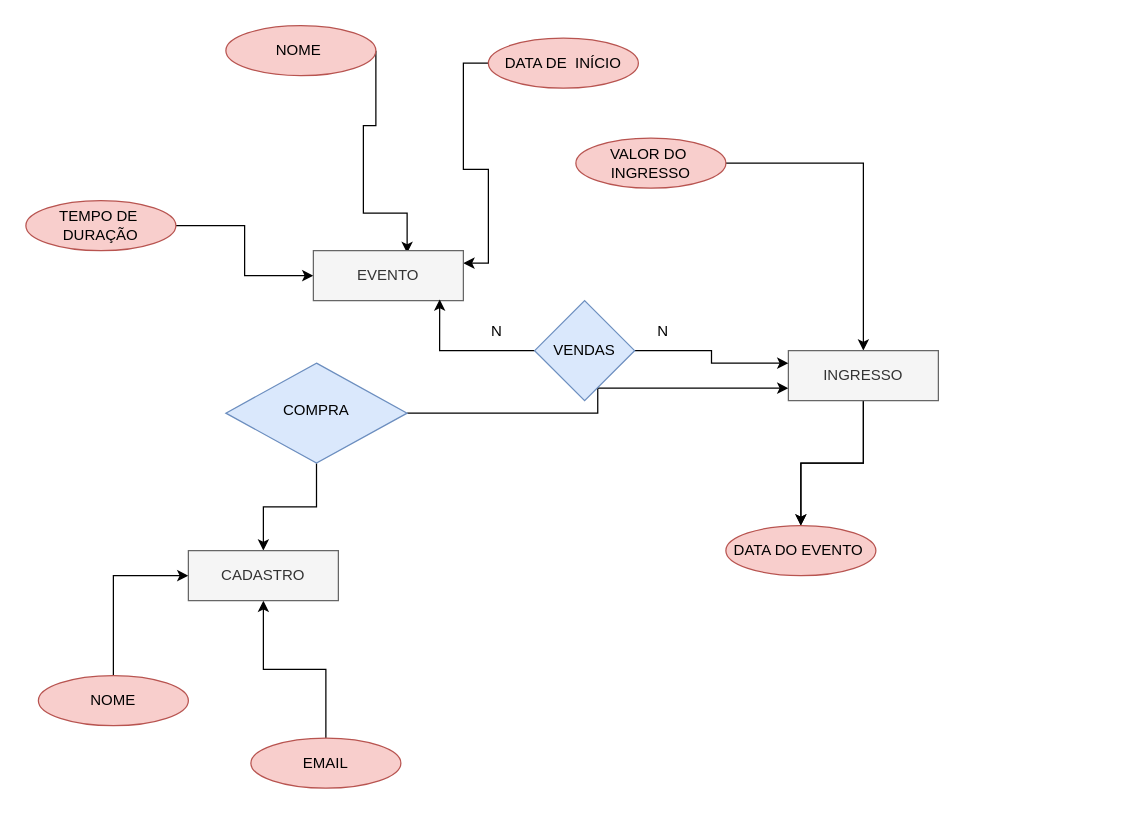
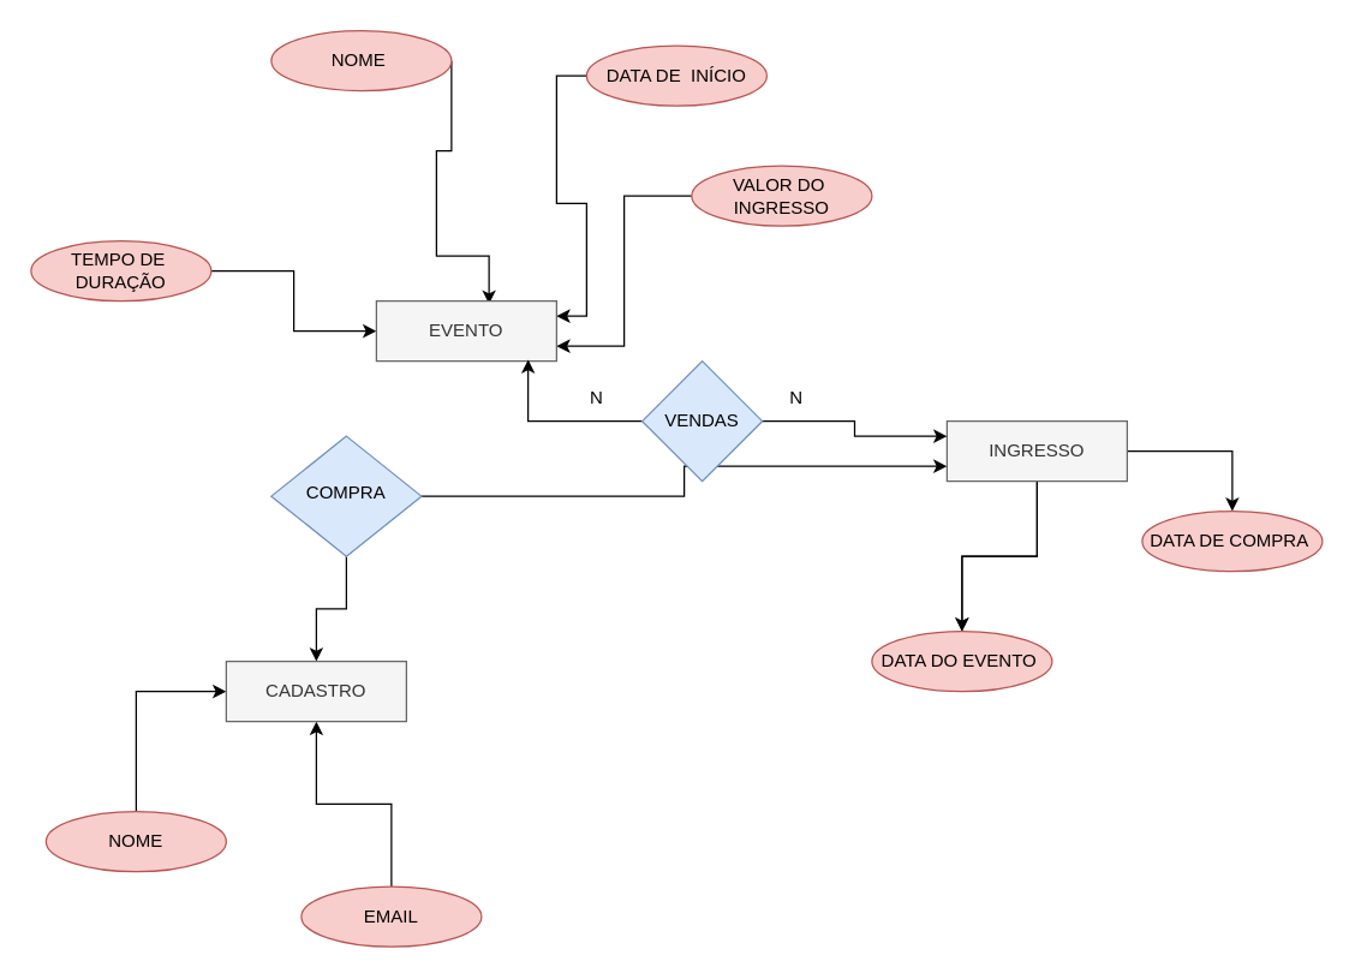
  <mxCell id="0" />
  <mxCell id="1" parent="0" />
  <mxCell id="2" style="edgeStyle=orthogonalEdgeStyle;rounded=0;orthogonalLoop=1;jettySize=auto;html=1;" parent="1" source="4" target="18" edge="1"><mxGeometry relative="1" as="geometry" /></mxCell>
  <mxCell id="3" style="edgeStyle=orthogonalEdgeStyle;rounded=0;orthogonalLoop=1;jettySize=auto;html=1;entryX=0;entryY=0.75;entryDx=0;entryDy=0;" parent="1" source="4" target="22" edge="1"><mxGeometry relative="1" as="geometry"><mxPoint x="510" y="330" as="targetPoint" /></mxGeometry></mxCell>
- <mxCell id="4" value="COMPRA" style="rhombus;whiteSpace=wrap;html=1;shadow=0;fontFamily=Helvetica;fontSize=12;align=center;strokeWidth=1;spacing=6;spacingTop=-4;fillColor=#dae8fc;strokeColor=#6c8ebf;" parent="1" vertex="1"><mxGeometry x="180" y="290" width="145" height="80" as="geometry" /></mxCell>
+ <mxCell id="4" value="COMPRA" style="rhombus;whiteSpace=wrap;html=1;shadow=0;fontFamily=Helvetica;fontSize=12;align=center;strokeWidth=1;spacing=6;spacingTop=-4;fillColor=#dae8fc;strokeColor=#6c8ebf;" parent="1" vertex="1"><mxGeometry x="180" y="290" width="100" height="80" as="geometry" /></mxCell>
  <mxCell id="5" style="edgeStyle=orthogonalEdgeStyle;rounded=0;orthogonalLoop=1;jettySize=auto;html=1;" parent="1" source="6" target="18" edge="1"><mxGeometry relative="1" as="geometry"><mxPoint x="240" y="410" as="targetPoint" /></mxGeometry></mxCell>
  <mxCell id="6" value="EMAIL" style="ellipse;whiteSpace=wrap;html=1;fillColor=#f8cecc;strokeColor=#b85450;" parent="1" vertex="1"><mxGeometry x="200" y="590" width="120" height="40" as="geometry" /></mxCell>
- <mxCell id="7" style="edgeStyle=orthogonalEdgeStyle;rounded=0;orthogonalLoop=1;jettySize=auto;html=1;" edge="1" parent="1" source="8" target="22"><mxGeometry relative="1" as="geometry" /></mxCell>
+ <mxCell id="7" style="edgeStyle=orthogonalEdgeStyle;rounded=0;orthogonalLoop=1;jettySize=auto;html=1;entryX=1;entryY=0.75;entryDx=0;entryDy=0;" edge="1" parent="1" source="8" target="17"><mxGeometry relative="1" as="geometry" /></mxCell>
  <mxCell id="8" value="VALOR DO&amp;nbsp;&lt;br&gt;INGRESSO" style="ellipse;whiteSpace=wrap;html=1;rotation=0;fillColor=#f8cecc;strokeColor=#b85450;" parent="1" vertex="1"><mxGeometry x="460" y="110" width="120" height="40" as="geometry" /></mxCell>
  <mxCell id="9" style="edgeStyle=orthogonalEdgeStyle;rounded=0;orthogonalLoop=1;jettySize=auto;html=1;entryX=0;entryY=0.5;entryDx=0;entryDy=0;" parent="1" source="10" target="18" edge="1"><mxGeometry relative="1" as="geometry"><mxPoint x="180" y="380" as="targetPoint" /></mxGeometry></mxCell>
  <mxCell id="10" value="NOME" style="ellipse;whiteSpace=wrap;html=1;rotation=0;fillColor=#f8cecc;strokeColor=#b85450;" parent="1" vertex="1"><mxGeometry x="30" y="540" width="120" height="40" as="geometry" /></mxCell>
  <mxCell id="11" style="edgeStyle=orthogonalEdgeStyle;rounded=0;orthogonalLoop=1;jettySize=auto;html=1;entryX=0;entryY=0.5;entryDx=0;entryDy=0;" parent="1" source="12" edge="1" target="17"><mxGeometry relative="1" as="geometry"><mxPoint x="346.96" y="201" as="targetPoint" /></mxGeometry></mxCell>
  <mxCell id="12" value="TEMPO DE&amp;nbsp;&lt;br&gt;DURAÇÃO" style="ellipse;whiteSpace=wrap;html=1;rotation=0;fillColor=#f8cecc;strokeColor=#b85450;" parent="1" vertex="1"><mxGeometry x="20" y="160" width="120" height="40" as="geometry" /></mxCell>
  <mxCell id="13" style="edgeStyle=orthogonalEdgeStyle;rounded=0;orthogonalLoop=1;jettySize=auto;html=1;entryX=1;entryY=0.25;entryDx=0;entryDy=0;" edge="1" parent="1" source="14" target="17"><mxGeometry relative="1" as="geometry" /></mxCell>
  <mxCell id="14" value="DATA DE&amp;nbsp; INÍCIO" style="ellipse;whiteSpace=wrap;html=1;rotation=0;fillColor=#f8cecc;strokeColor=#b85450;" parent="1" vertex="1"><mxGeometry x="390" y="30" width="120" height="40" as="geometry" /></mxCell>
  <mxCell id="15" value="" style="edgeStyle=orthogonalEdgeStyle;rounded=0;orthogonalLoop=1;jettySize=auto;html=1;entryX=0.625;entryY=0.05;entryDx=0;entryDy=0;entryPerimeter=0;" parent="1" source="16" edge="1" target="17"><mxGeometry relative="1" as="geometry"><mxPoint x="370" y="220" as="targetPoint" /><Array as="points"><mxPoint x="300" y="100" /><mxPoint x="290" y="100" /><mxPoint x="290" y="170" /><mxPoint x="325" y="170" /></Array></mxGeometry></mxCell>
  <mxCell id="16" value="NOME&amp;nbsp;" style="ellipse;whiteSpace=wrap;html=1;rotation=0;fillColor=#f8cecc;strokeColor=#b85450;" parent="1" vertex="1"><mxGeometry x="180" y="20" width="120" height="40" as="geometry" /></mxCell>
  <mxCell id="17" value="EVENTO" style="rounded=0;whiteSpace=wrap;html=1;fillColor=#f5f5f5;strokeColor=#666666;fontColor=#333333;" parent="1" vertex="1"><mxGeometry x="250" y="200" width="120" height="40" as="geometry" /></mxCell>
  <mxCell id="18" value="CADASTRO" style="rounded=0;whiteSpace=wrap;html=1;fillColor=#f5f5f5;fontColor=#333333;strokeColor=#666666;" parent="1" vertex="1"><mxGeometry x="150" y="440" width="120" height="40" as="geometry" /></mxCell>
+ <mxCell id="19" value="" style="edgeStyle=orthogonalEdgeStyle;rounded=0;orthogonalLoop=1;jettySize=auto;html=1;" parent="1" source="22" target="23" edge="1"><mxGeometry relative="1" as="geometry" /></mxCell>
  <mxCell id="20" value="" style="edgeStyle=orthogonalEdgeStyle;rounded=0;orthogonalLoop=1;jettySize=auto;html=1;" parent="1" source="22" target="24" edge="1"><mxGeometry relative="1" as="geometry" /></mxCell>
  <mxCell id="21" value="" style="edgeStyle=orthogonalEdgeStyle;rounded=0;orthogonalLoop=1;jettySize=auto;html=1;" parent="1" source="22" target="24" edge="1"><mxGeometry relative="1" as="geometry" /></mxCell>
  <mxCell id="22" value="INGRESSO" style="rounded=0;whiteSpace=wrap;html=1;fillColor=#f5f5f5;strokeColor=#666666;fontColor=#333333;" parent="1" vertex="1"><mxGeometry x="630" y="280" width="120" height="40" as="geometry" /></mxCell>
+ <mxCell id="23" value="DATA DE COMPRA&amp;nbsp;" style="ellipse;whiteSpace=wrap;html=1;rounded=0;fillColor=#f8cecc;strokeColor=#b85450;" parent="1" vertex="1"><mxGeometry x="760" y="340" width="120" height="40" as="geometry" /></mxCell>
  <mxCell id="24" value="DATA DO EVENTO&amp;nbsp;" style="ellipse;whiteSpace=wrap;html=1;rounded=0;fillColor=#f8cecc;strokeColor=#b85450;" parent="1" vertex="1"><mxGeometry x="580" y="420" width="120" height="40" as="geometry" /></mxCell>
  <mxCell id="25" style="edgeStyle=orthogonalEdgeStyle;rounded=0;orthogonalLoop=1;jettySize=auto;html=1;entryX=0.842;entryY=0.975;entryDx=0;entryDy=0;entryPerimeter=0;" parent="1" source="27" target="17" edge="1"><mxGeometry relative="1" as="geometry" /></mxCell>
  <mxCell id="26" style="edgeStyle=orthogonalEdgeStyle;rounded=0;orthogonalLoop=1;jettySize=auto;html=1;exitX=1;exitY=0.5;exitDx=0;exitDy=0;entryX=0;entryY=0.25;entryDx=0;entryDy=0;" parent="1" source="27" target="22" edge="1"><mxGeometry relative="1" as="geometry" /></mxCell>
  <mxCell id="27" value="&lt;font style=&quot;vertical-align: inherit;&quot;&gt;&lt;font style=&quot;vertical-align: inherit;&quot;&gt;VENDAS&lt;/font&gt;&lt;/font&gt;" style="rhombus;whiteSpace=wrap;html=1;fillColor=#dae8fc;strokeColor=#6c8ebf;" parent="1" vertex="1"><mxGeometry x="427" y="240" width="80" height="80" as="geometry" /></mxCell>
  <mxCell id="28" value="&lt;font style=&quot;vertical-align: inherit;&quot;&gt;&lt;font style=&quot;vertical-align: inherit;&quot;&gt;N&lt;/font&gt;&lt;/font&gt;" style="text;html=1;strokeColor=none;fillColor=none;align=center;verticalAlign=middle;whiteSpace=wrap;rounded=0;" vertex="1" parent="1"><mxGeometry x="367" y="250" width="60" height="30" as="geometry" /></mxCell>
  <mxCell id="29" value="&lt;font style=&quot;vertical-align: inherit;&quot;&gt;&lt;font style=&quot;vertical-align: inherit;&quot;&gt;N&lt;/font&gt;&lt;/font&gt;" style="text;html=1;strokeColor=none;fillColor=none;align=center;verticalAlign=middle;whiteSpace=wrap;rounded=0;" vertex="1" parent="1"><mxGeometry x="500" y="250" width="60" height="30" as="geometry" /></mxCell>
